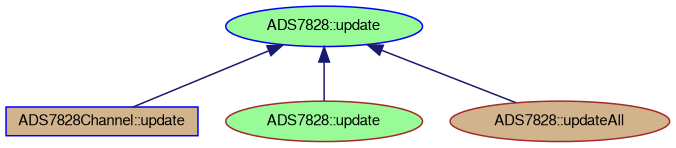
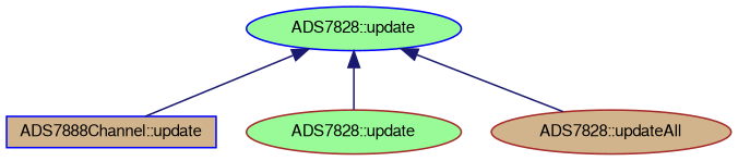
  digraph {
    rankdir=TB
    node [color=blue fillcolor=palegreen fontname=FreeSans fontsize=10 shape=ellipse style=filled]
    edge [color=midnightblue dir=back fontname=FreeSans fontsize=10 labelfontname=FreeSans labelfontsize=10 style=solid]
    n1 [fontcolor=black height=0.2 label="ADS7828::update" width=0.4]
-   n2 [fillcolor=tan height=0.2 label="ADS7828Channel::update" shape=box width=0.4]
+   n2 [fillcolor=tan height=0.2 label="ADS7888Channel::update" shape=box width=0.4]
    n3 [color=brown height=0.2 label="ADS7828::update" width=0.4]
    n4 [color=brown fillcolor=tan height=0.2 label="ADS7828::updateAll" width=0.4]
    n1 -> n2
    n1 -> n3
    n1 -> n4
  }
